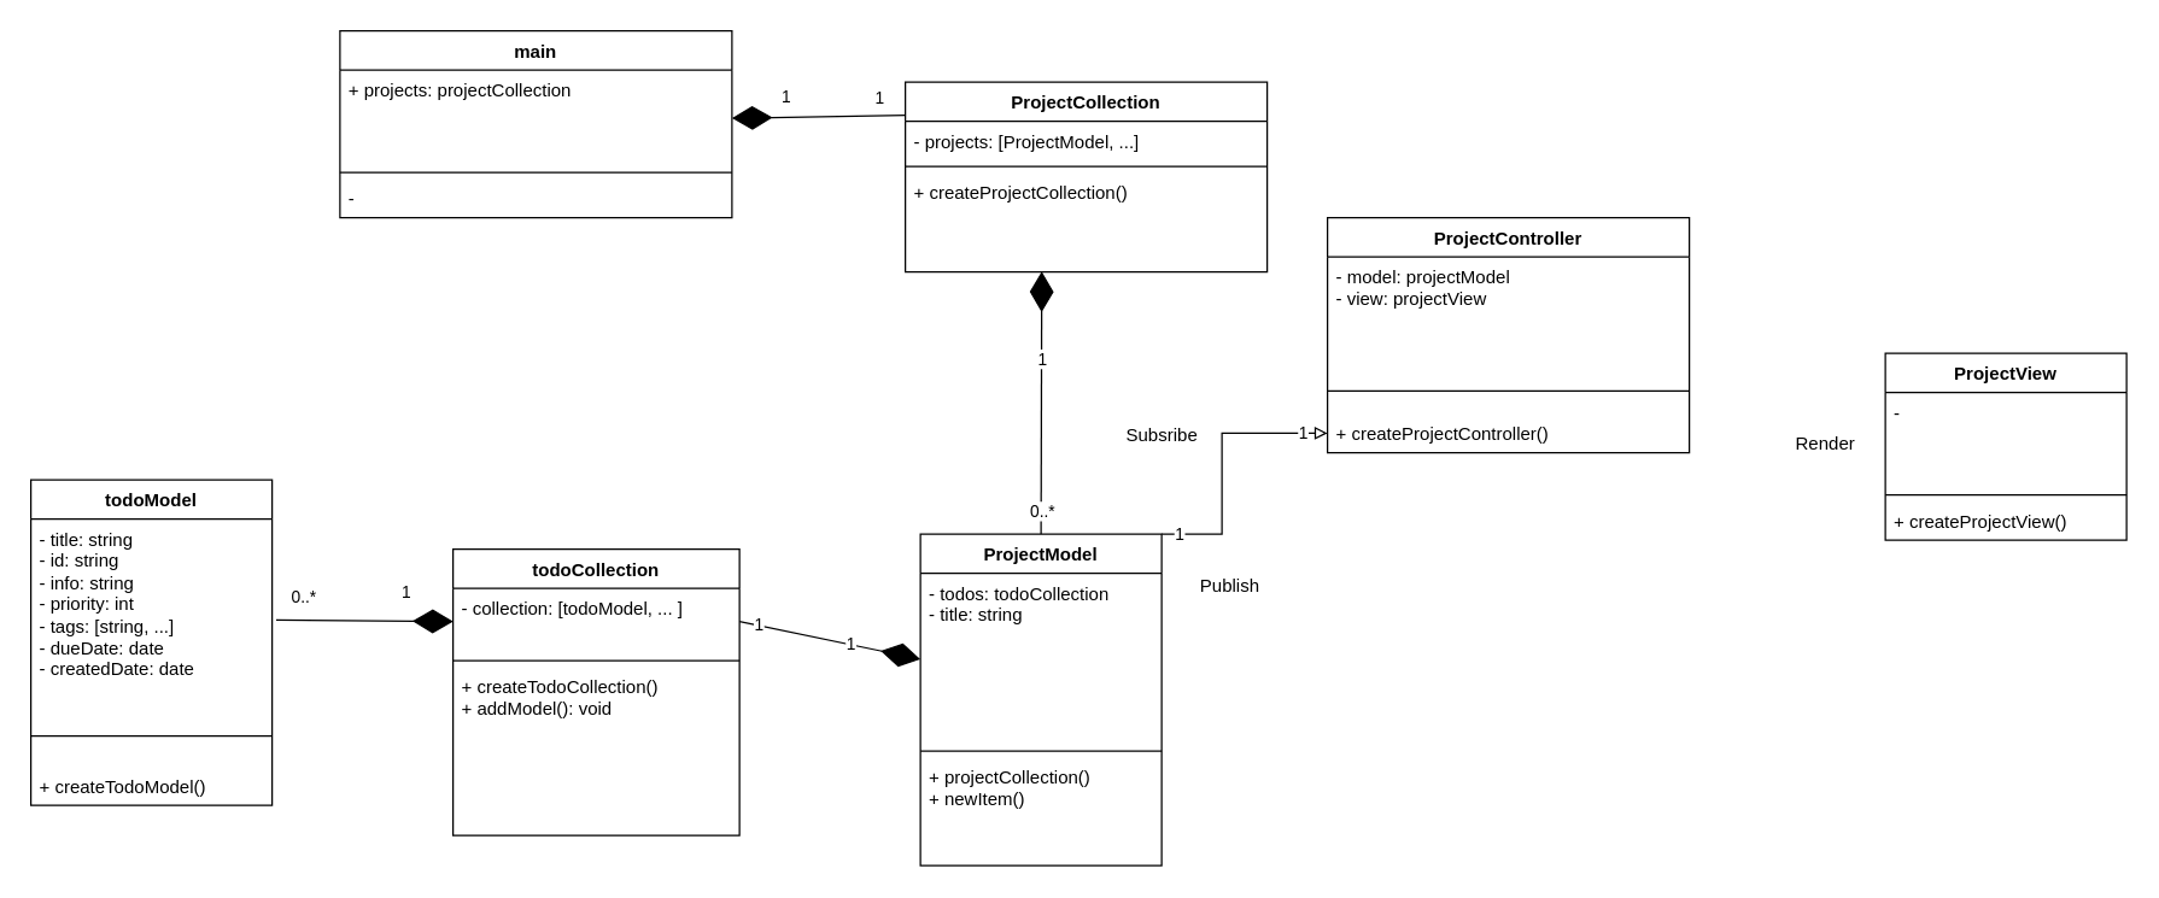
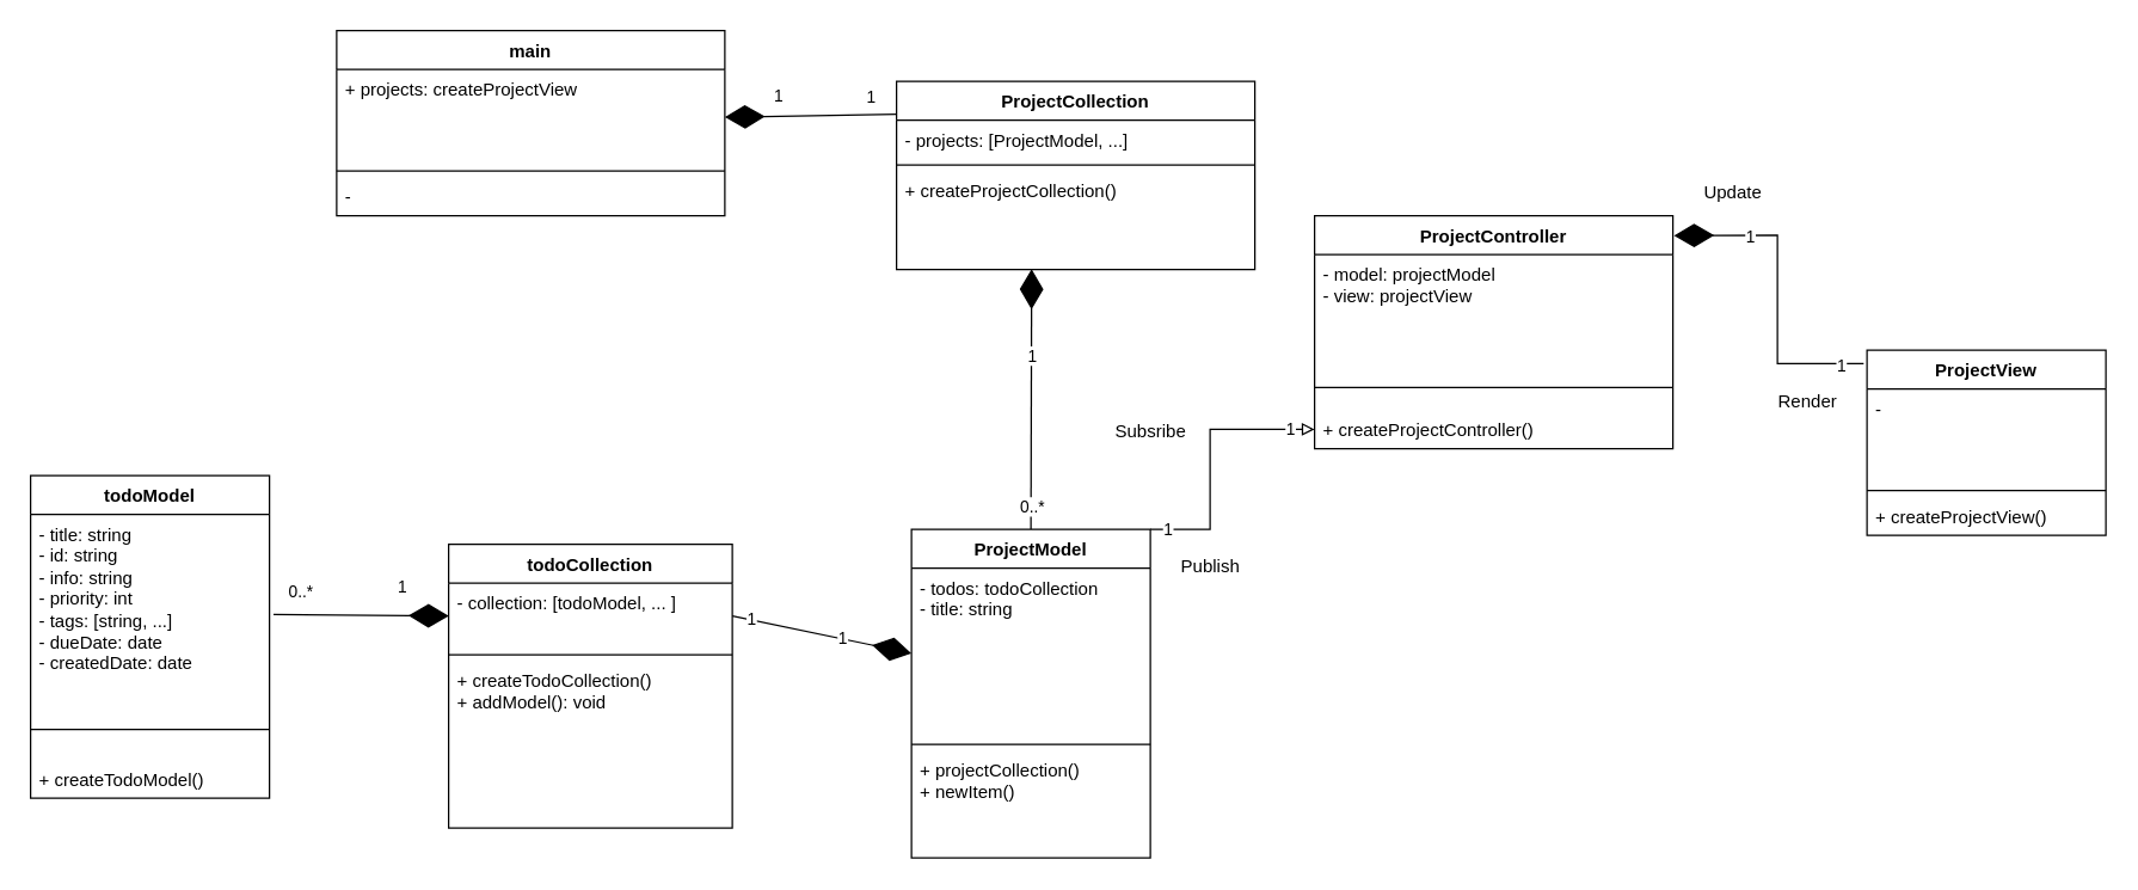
  <mxCell id="0" />
  <mxCell id="1" parent="0" />
  <mxCell id="2" value="main" style="swimlane;fontStyle=1;align=center;verticalAlign=top;childLayout=stackLayout;horizontal=1;startSize=26;horizontalStack=0;resizeParent=1;resizeParentMax=0;resizeLast=0;collapsible=1;marginBottom=0;whiteSpace=wrap;html=1;" parent="1" vertex="1"><mxGeometry x="225" y="20" width="260" height="124" as="geometry" /></mxCell>
- <mxCell id="3" value="+ projects: projectCollection" style="text;strokeColor=none;fillColor=none;align=left;verticalAlign=top;spacingLeft=4;spacingRight=4;overflow=hidden;rotatable=0;points=[[0,0.5],[1,0.5]];portConstraint=eastwest;whiteSpace=wrap;html=1;" parent="2" vertex="1"><mxGeometry y="26" width="260" height="64" as="geometry" /></mxCell>
+ <mxCell id="3" value="+ projects: createProjectView" style="text;strokeColor=none;fillColor=none;align=left;verticalAlign=top;spacingLeft=4;spacingRight=4;overflow=hidden;rotatable=0;points=[[0,0.5],[1,0.5]];portConstraint=eastwest;whiteSpace=wrap;html=1;" parent="2" vertex="1"><mxGeometry y="26" width="260" height="64" as="geometry" /></mxCell>
  <mxCell id="4" value="" style="line;strokeWidth=1;fillColor=none;align=left;verticalAlign=middle;spacingTop=-1;spacingLeft=3;spacingRight=3;rotatable=0;labelPosition=right;points=[];portConstraint=eastwest;strokeColor=inherit;" parent="2" vertex="1"><mxGeometry y="90" width="260" height="8" as="geometry" /></mxCell>
  <mxCell id="5" value="-" style="text;strokeColor=none;fillColor=none;align=left;verticalAlign=top;spacingLeft=4;spacingRight=4;overflow=hidden;rotatable=0;points=[[0,0.5],[1,0.5]];portConstraint=eastwest;whiteSpace=wrap;html=1;" parent="2" vertex="1"><mxGeometry y="98" width="260" height="26" as="geometry" /></mxCell>
  <mxCell id="6" value="ProjectCollection" style="swimlane;fontStyle=1;align=center;verticalAlign=top;childLayout=stackLayout;horizontal=1;startSize=26;horizontalStack=0;resizeParent=1;resizeParentMax=0;resizeLast=0;collapsible=1;marginBottom=0;whiteSpace=wrap;html=1;" parent="1" vertex="1"><mxGeometry x="600" y="54" width="240" height="126" as="geometry" /></mxCell>
  <mxCell id="7" value="- projects: [ProjectModel, ...]" style="text;strokeColor=none;fillColor=none;align=left;verticalAlign=top;spacingLeft=4;spacingRight=4;overflow=hidden;rotatable=0;points=[[0,0.5],[1,0.5]];portConstraint=eastwest;whiteSpace=wrap;html=1;" parent="6" vertex="1"><mxGeometry y="26" width="240" height="26" as="geometry" /></mxCell>
  <mxCell id="8" value="" style="line;strokeWidth=1;fillColor=none;align=left;verticalAlign=middle;spacingTop=-1;spacingLeft=3;spacingRight=3;rotatable=0;labelPosition=right;points=[];portConstraint=eastwest;strokeColor=inherit;" parent="6" vertex="1"><mxGeometry y="52" width="240" height="8" as="geometry" /></mxCell>
  <mxCell id="9" value="+ createProjectCollection()" style="text;strokeColor=none;fillColor=none;align=left;verticalAlign=top;spacingLeft=4;spacingRight=4;overflow=hidden;rotatable=0;points=[[0,0.5],[1,0.5]];portConstraint=eastwest;whiteSpace=wrap;html=1;" parent="6" vertex="1"><mxGeometry y="60" width="240" height="66" as="geometry" /></mxCell>
  <mxCell id="10" value="ProjectController" style="swimlane;fontStyle=1;align=center;verticalAlign=top;childLayout=stackLayout;horizontal=1;startSize=26;horizontalStack=0;resizeParent=1;resizeParentMax=0;resizeLast=0;collapsible=1;marginBottom=0;whiteSpace=wrap;html=1;" parent="1" vertex="1"><mxGeometry x="880" y="144" width="240" height="156" as="geometry" /></mxCell>
  <mxCell id="11" value="&lt;div&gt;- model: projectModel&lt;/div&gt;&lt;div&gt;- view: projectView&lt;/div&gt;" style="text;strokeColor=none;fillColor=none;align=left;verticalAlign=top;spacingLeft=4;spacingRight=4;overflow=hidden;rotatable=0;points=[[0,0.5],[1,0.5]];portConstraint=eastwest;whiteSpace=wrap;html=1;" parent="10" vertex="1"><mxGeometry y="26" width="240" height="74" as="geometry" /></mxCell>
  <mxCell id="12" value="" style="line;strokeWidth=1;fillColor=none;align=left;verticalAlign=middle;spacingTop=-1;spacingLeft=3;spacingRight=3;rotatable=0;labelPosition=right;points=[];portConstraint=eastwest;strokeColor=inherit;" parent="10" vertex="1"><mxGeometry y="100" width="240" height="30" as="geometry" /></mxCell>
  <mxCell id="13" value="+ createProjectController()" style="text;strokeColor=none;fillColor=none;align=left;verticalAlign=top;spacingLeft=4;spacingRight=4;overflow=hidden;rotatable=0;points=[[0,0.5],[1,0.5]];portConstraint=eastwest;whiteSpace=wrap;html=1;" parent="10" vertex="1"><mxGeometry y="130" width="240" height="26" as="geometry" /></mxCell>
  <mxCell id="14" value="" style="endArrow=diamondThin;endFill=1;endSize=24;html=1;rounded=0;entryX=1;entryY=0.5;entryDx=0;entryDy=0;exitX=0.001;exitY=0.175;exitDx=0;exitDy=0;exitPerimeter=0;" parent="1" source="6" target="3" edge="1"><mxGeometry width="160" relative="1" as="geometry"><mxPoint x="480" y="324" as="sourcePoint" /><mxPoint x="640" y="324" as="targetPoint" /></mxGeometry></mxCell>
  <mxCell id="15" value="1" style="edgeLabel;html=1;align=center;verticalAlign=middle;resizable=0;points=[];" parent="14" vertex="1" connectable="0"><mxGeometry x="0.616" relative="1" as="geometry"><mxPoint x="13" y="-14" as="offset" /></mxGeometry></mxCell>
  <mxCell id="16" value="1" style="edgeLabel;html=1;align=center;verticalAlign=middle;resizable=0;points=[];" parent="14" vertex="1" connectable="0"><mxGeometry x="-0.874" y="-1" relative="1" as="geometry"><mxPoint x="-11" y="-11" as="offset" /></mxGeometry></mxCell>
  <mxCell id="17" value="" style="endArrow=diamondThin;endFill=1;endSize=24;html=1;rounded=0;exitX=0.5;exitY=0;exitDx=0;exitDy=0;entryX=0.377;entryY=0.996;entryDx=0;entryDy=0;entryPerimeter=0;" parent="1" source="23" target="9" edge="1"><mxGeometry width="160" relative="1" as="geometry"><mxPoint x="480" y="324" as="sourcePoint" /><mxPoint x="690" y="234" as="targetPoint" /></mxGeometry></mxCell>
  <mxCell id="18" value="1" style="edgeLabel;html=1;align=center;verticalAlign=middle;resizable=0;points=[];" parent="17" vertex="1" connectable="0"><mxGeometry x="0.538" relative="1" as="geometry"><mxPoint y="17" as="offset" /></mxGeometry></mxCell>
  <mxCell id="19" value="0..*" style="edgeLabel;html=1;align=center;verticalAlign=middle;resizable=0;points=[];" parent="17" vertex="1" connectable="0"><mxGeometry x="-0.812" relative="1" as="geometry"><mxPoint as="offset" /></mxGeometry></mxCell>
  <mxCell id="20" style="edgeStyle=orthogonalEdgeStyle;rounded=0;orthogonalLoop=1;jettySize=auto;html=1;exitX=1;exitY=0;exitDx=0;exitDy=0;entryX=0;entryY=0.5;entryDx=0;entryDy=0;endArrow=block;endFill=0;" parent="1" source="23" target="13" edge="1"><mxGeometry relative="1" as="geometry"><Array as="points"><mxPoint x="810" y="354" /><mxPoint x="810" y="287" /></Array></mxGeometry></mxCell>
  <mxCell id="21" value="1" style="edgeLabel;html=1;align=center;verticalAlign=middle;resizable=0;points=[];" parent="20" vertex="1" connectable="0"><mxGeometry x="-0.877" y="1" relative="1" as="geometry"><mxPoint as="offset" /></mxGeometry></mxCell>
  <mxCell id="22" value="1" style="edgeLabel;html=1;align=center;verticalAlign=middle;resizable=0;points=[];" parent="20" vertex="1" connectable="0"><mxGeometry x="0.805" y="1" relative="1" as="geometry"><mxPoint as="offset" /></mxGeometry></mxCell>
  <mxCell id="23" value="ProjectModel" style="swimlane;fontStyle=1;align=center;verticalAlign=top;childLayout=stackLayout;horizontal=1;startSize=26;horizontalStack=0;resizeParent=1;resizeParentMax=0;resizeLast=0;collapsible=1;marginBottom=0;whiteSpace=wrap;html=1;" parent="1" vertex="1"><mxGeometry x="610" y="354" width="160" height="220" as="geometry" /></mxCell>
  <mxCell id="24" value="- todos: todoCollection&lt;div&gt;- title: string&lt;/div&gt;" style="text;strokeColor=none;fillColor=none;align=left;verticalAlign=top;spacingLeft=4;spacingRight=4;overflow=hidden;rotatable=0;points=[[0,0.5],[1,0.5]];portConstraint=eastwest;whiteSpace=wrap;html=1;" parent="23" vertex="1"><mxGeometry y="26" width="160" height="114" as="geometry" /></mxCell>
  <mxCell id="25" value="" style="line;strokeWidth=1;fillColor=none;align=left;verticalAlign=middle;spacingTop=-1;spacingLeft=3;spacingRight=3;rotatable=0;labelPosition=right;points=[];portConstraint=eastwest;strokeColor=inherit;" parent="23" vertex="1"><mxGeometry y="140" width="160" height="8" as="geometry" /></mxCell>
  <mxCell id="26" value="+ projectCollection()&lt;div&gt;+ newItem()&lt;/div&gt;" style="text;strokeColor=none;fillColor=none;align=left;verticalAlign=top;spacingLeft=4;spacingRight=4;overflow=hidden;rotatable=0;points=[[0,0.5],[1,0.5]];portConstraint=eastwest;whiteSpace=wrap;html=1;" parent="23" vertex="1"><mxGeometry y="148" width="160" height="72" as="geometry" /></mxCell>
  <mxCell id="27" value="ProjectView" style="swimlane;fontStyle=1;align=center;verticalAlign=top;childLayout=stackLayout;horizontal=1;startSize=26;horizontalStack=0;resizeParent=1;resizeParentMax=0;resizeLast=0;collapsible=1;marginBottom=0;whiteSpace=wrap;html=1;" parent="1" vertex="1"><mxGeometry x="1250" y="234" width="160" height="124" as="geometry" /></mxCell>
  <mxCell id="28" value="-" style="text;strokeColor=none;fillColor=none;align=left;verticalAlign=top;spacingLeft=4;spacingRight=4;overflow=hidden;rotatable=0;points=[[0,0.5],[1,0.5]];portConstraint=eastwest;whiteSpace=wrap;html=1;" parent="27" vertex="1"><mxGeometry y="26" width="160" height="64" as="geometry" /></mxCell>
  <mxCell id="29" value="" style="line;strokeWidth=1;fillColor=none;align=left;verticalAlign=middle;spacingTop=-1;spacingLeft=3;spacingRight=3;rotatable=0;labelPosition=right;points=[];portConstraint=eastwest;strokeColor=inherit;" parent="27" vertex="1"><mxGeometry y="90" width="160" height="8" as="geometry" /></mxCell>
  <mxCell id="30" value="+ createProjectView()" style="text;strokeColor=none;fillColor=none;align=left;verticalAlign=top;spacingLeft=4;spacingRight=4;overflow=hidden;rotatable=0;points=[[0,0.5],[1,0.5]];portConstraint=eastwest;whiteSpace=wrap;html=1;" parent="27" vertex="1"><mxGeometry y="98" width="160" height="26" as="geometry" /></mxCell>
+ <mxCell id="31" value="" style="endArrow=diamondThin;endFill=1;endSize=24;html=1;rounded=0;entryX=1.003;entryY=0.085;entryDx=0;entryDy=0;entryPerimeter=0;exitX=-0.014;exitY=0.073;exitDx=0;exitDy=0;exitPerimeter=0;" parent="1" source="27" target="10" edge="1"><mxGeometry width="160" relative="1" as="geometry"><mxPoint x="790" y="524" as="sourcePoint" /><mxPoint x="950" y="524" as="targetPoint" /><Array as="points"><mxPoint x="1190" y="243" /><mxPoint x="1190" y="157" /></Array></mxGeometry></mxCell>
+ <mxCell id="32" value="1" style="edgeLabel;html=1;align=center;verticalAlign=middle;resizable=0;points=[];" parent="31" vertex="1" connectable="0"><mxGeometry x="0.653" y="-2" relative="1" as="geometry"><mxPoint x="14" y="2" as="offset" /></mxGeometry></mxCell>
+ <mxCell id="33" value="1" style="edgeLabel;html=1;align=center;verticalAlign=middle;resizable=0;points=[];" parent="31" vertex="1" connectable="0"><mxGeometry x="-0.861" y="1" relative="1" as="geometry"><mxPoint as="offset" /></mxGeometry></mxCell>
  <mxCell id="34" value="todoModel" style="swimlane;fontStyle=1;align=center;verticalAlign=top;childLayout=stackLayout;horizontal=1;startSize=26;horizontalStack=0;resizeParent=1;resizeParentMax=0;resizeLast=0;collapsible=1;marginBottom=0;whiteSpace=wrap;html=1;" parent="1" vertex="1"><mxGeometry x="20" y="318" width="160" height="216" as="geometry" /></mxCell>
  <mxCell id="35" value="- title: string&lt;div&gt;- id: string&lt;br&gt;&lt;div&gt;- info: string&lt;/div&gt;&lt;div&gt;- priority: int&lt;/div&gt;&lt;div&gt;- tags: [string, ...]&lt;/div&gt;&lt;div&gt;- dueDate: date&lt;/div&gt;&lt;div&gt;- createdDate: date&lt;/div&gt;&lt;/div&gt;" style="text;strokeColor=none;fillColor=none;align=left;verticalAlign=top;spacingLeft=4;spacingRight=4;overflow=hidden;rotatable=0;points=[[0,0.5],[1,0.5]];portConstraint=eastwest;whiteSpace=wrap;html=1;" parent="34" vertex="1"><mxGeometry y="26" width="160" height="124" as="geometry" /></mxCell>
  <mxCell id="36" value="" style="line;strokeWidth=1;fillColor=none;align=left;verticalAlign=middle;spacingTop=-1;spacingLeft=3;spacingRight=3;rotatable=0;labelPosition=right;points=[];portConstraint=eastwest;strokeColor=inherit;" parent="34" vertex="1"><mxGeometry y="150" width="160" height="40" as="geometry" /></mxCell>
  <mxCell id="37" value="+ createTodoModel()" style="text;strokeColor=none;fillColor=none;align=left;verticalAlign=top;spacingLeft=4;spacingRight=4;overflow=hidden;rotatable=0;points=[[0,0.5],[1,0.5]];portConstraint=eastwest;whiteSpace=wrap;html=1;" parent="34" vertex="1"><mxGeometry y="190" width="160" height="26" as="geometry" /></mxCell>
  <mxCell id="38" value="" style="endArrow=diamondThin;endFill=1;endSize=24;html=1;rounded=0;entryX=0;entryY=0.5;entryDx=0;entryDy=0;exitX=1.017;exitY=0.54;exitDx=0;exitDy=0;exitPerimeter=0;" parent="1" source="35" target="42" edge="1"><mxGeometry width="160" relative="1" as="geometry"><mxPoint x="80" y="426.71" as="sourcePoint" /><mxPoint x="250" y="427" as="targetPoint" /><Array as="points" /></mxGeometry></mxCell>
  <mxCell id="39" value="1" style="edgeLabel;html=1;align=center;verticalAlign=middle;resizable=0;points=[];" parent="38" vertex="1" connectable="0"><mxGeometry x="0.686" relative="1" as="geometry"><mxPoint x="-13" y="-19" as="offset" /></mxGeometry></mxCell>
  <mxCell id="40" value="0..*" style="edgeLabel;html=1;align=center;verticalAlign=middle;resizable=0;points=[];" parent="38" vertex="1" connectable="0"><mxGeometry x="-0.901" y="1" relative="1" as="geometry"><mxPoint x="12" y="-15" as="offset" /></mxGeometry></mxCell>
  <mxCell id="41" value="todoCollection" style="swimlane;fontStyle=1;align=center;verticalAlign=top;childLayout=stackLayout;horizontal=1;startSize=26;horizontalStack=0;resizeParent=1;resizeParentMax=0;resizeLast=0;collapsible=1;marginBottom=0;whiteSpace=wrap;html=1;" parent="1" vertex="1"><mxGeometry x="300" y="364" width="190" height="190" as="geometry" /></mxCell>
  <mxCell id="42" value="- collection: [todoModel, ... ]" style="text;strokeColor=none;fillColor=none;align=left;verticalAlign=top;spacingLeft=4;spacingRight=4;overflow=hidden;rotatable=0;points=[[0,0.5],[1,0.5]];portConstraint=eastwest;whiteSpace=wrap;html=1;" parent="41" vertex="1"><mxGeometry y="26" width="190" height="44" as="geometry" /></mxCell>
  <mxCell id="43" value="" style="line;strokeWidth=1;fillColor=none;align=left;verticalAlign=middle;spacingTop=-1;spacingLeft=3;spacingRight=3;rotatable=0;labelPosition=right;points=[];portConstraint=eastwest;strokeColor=inherit;" parent="41" vertex="1"><mxGeometry y="70" width="190" height="8" as="geometry" /></mxCell>
  <mxCell id="44" value="+ createTodoCollection()&lt;div&gt;+ addModel(): void&lt;/div&gt;" style="text;strokeColor=none;fillColor=none;align=left;verticalAlign=top;spacingLeft=4;spacingRight=4;overflow=hidden;rotatable=0;points=[[0,0.5],[1,0.5]];portConstraint=eastwest;whiteSpace=wrap;html=1;" parent="41" vertex="1"><mxGeometry y="78" width="190" height="112" as="geometry" /></mxCell>
  <mxCell id="45" value="" style="endArrow=diamondThin;endFill=1;endSize=24;html=1;rounded=0;exitX=1;exitY=0.5;exitDx=0;exitDy=0;entryX=0;entryY=0.5;entryDx=0;entryDy=0;" parent="1" source="42" target="24" edge="1"><mxGeometry width="160" relative="1" as="geometry"><mxPoint x="460" y="354" as="sourcePoint" /><mxPoint x="620" y="354" as="targetPoint" /></mxGeometry></mxCell>
  <mxCell id="46" value="1" style="edgeLabel;html=1;align=center;verticalAlign=middle;resizable=0;points=[];" parent="45" vertex="1" connectable="0"><mxGeometry x="-0.782" y="1" relative="1" as="geometry"><mxPoint as="offset" /></mxGeometry></mxCell>
  <mxCell id="47" value="1" style="edgeLabel;html=1;align=center;verticalAlign=middle;resizable=0;points=[];" parent="45" vertex="1" connectable="0"><mxGeometry x="0.23" y="1" relative="1" as="geometry"><mxPoint as="offset" /></mxGeometry></mxCell>
- <mxCell id="48" value="Publish" style="text;html=1;align=center;verticalAlign=middle;resizable=0;points=[];autosize=1;strokeColor=none;fillColor=none;" parent="1" vertex="1"><mxGeometry x="785" y="374" width="60" height="30" as="geometry" /></mxCell>
+ <mxCell id="48" value="Publish" style="text;html=1;align=center;verticalAlign=middle;resizable=0;points=[];autosize=1;strokeColor=none;fillColor=none;" parent="1" vertex="1"><mxGeometry x="780" y="364" width="60" height="30" as="geometry" /></mxCell>
  <mxCell id="49" value="Subsribe" style="text;html=1;align=center;verticalAlign=middle;resizable=0;points=[];autosize=1;strokeColor=none;fillColor=none;" parent="1" vertex="1"><mxGeometry x="735" y="274" width="70" height="30" as="geometry" /></mxCell>
- <mxCell id="51" value="Render" style="text;html=1;align=center;verticalAlign=middle;resizable=0;points=[];autosize=1;strokeColor=none;fillColor=none;" parent="1" vertex="1"><mxGeometry x="1180" y="279" width="60" height="30" as="geometry" /></mxCell>
+ <mxCell id="50" value="Update" style="text;html=1;align=center;verticalAlign=middle;resizable=0;points=[];autosize=1;strokeColor=none;fillColor=none;" parent="1" vertex="1"><mxGeometry x="1130" y="114" width="60" height="30" as="geometry" /></mxCell>
+ <mxCell id="51" value="Render" style="text;html=1;align=center;verticalAlign=middle;resizable=0;points=[];autosize=1;strokeColor=none;fillColor=none;" parent="1" vertex="1"><mxGeometry x="1180" y="254" width="60" height="30" as="geometry" /></mxCell>
